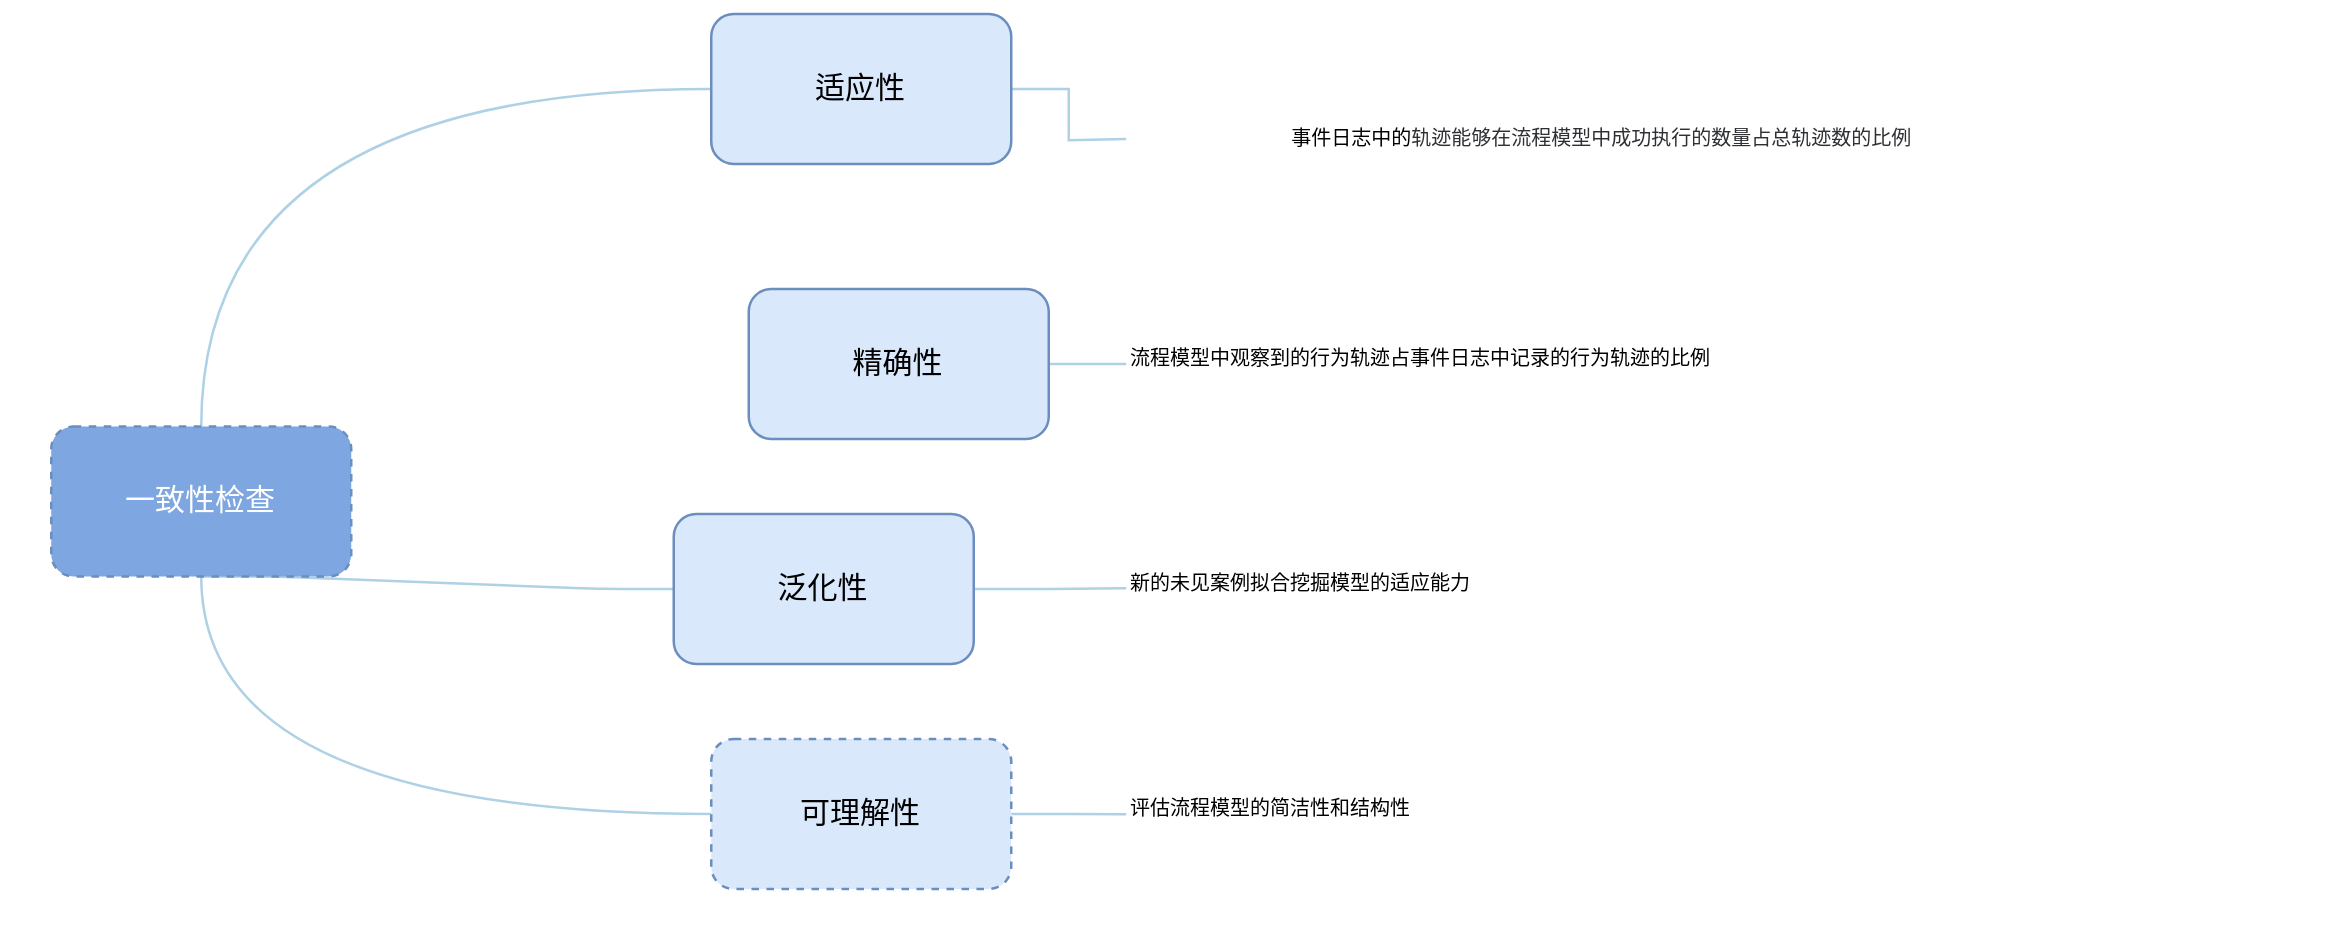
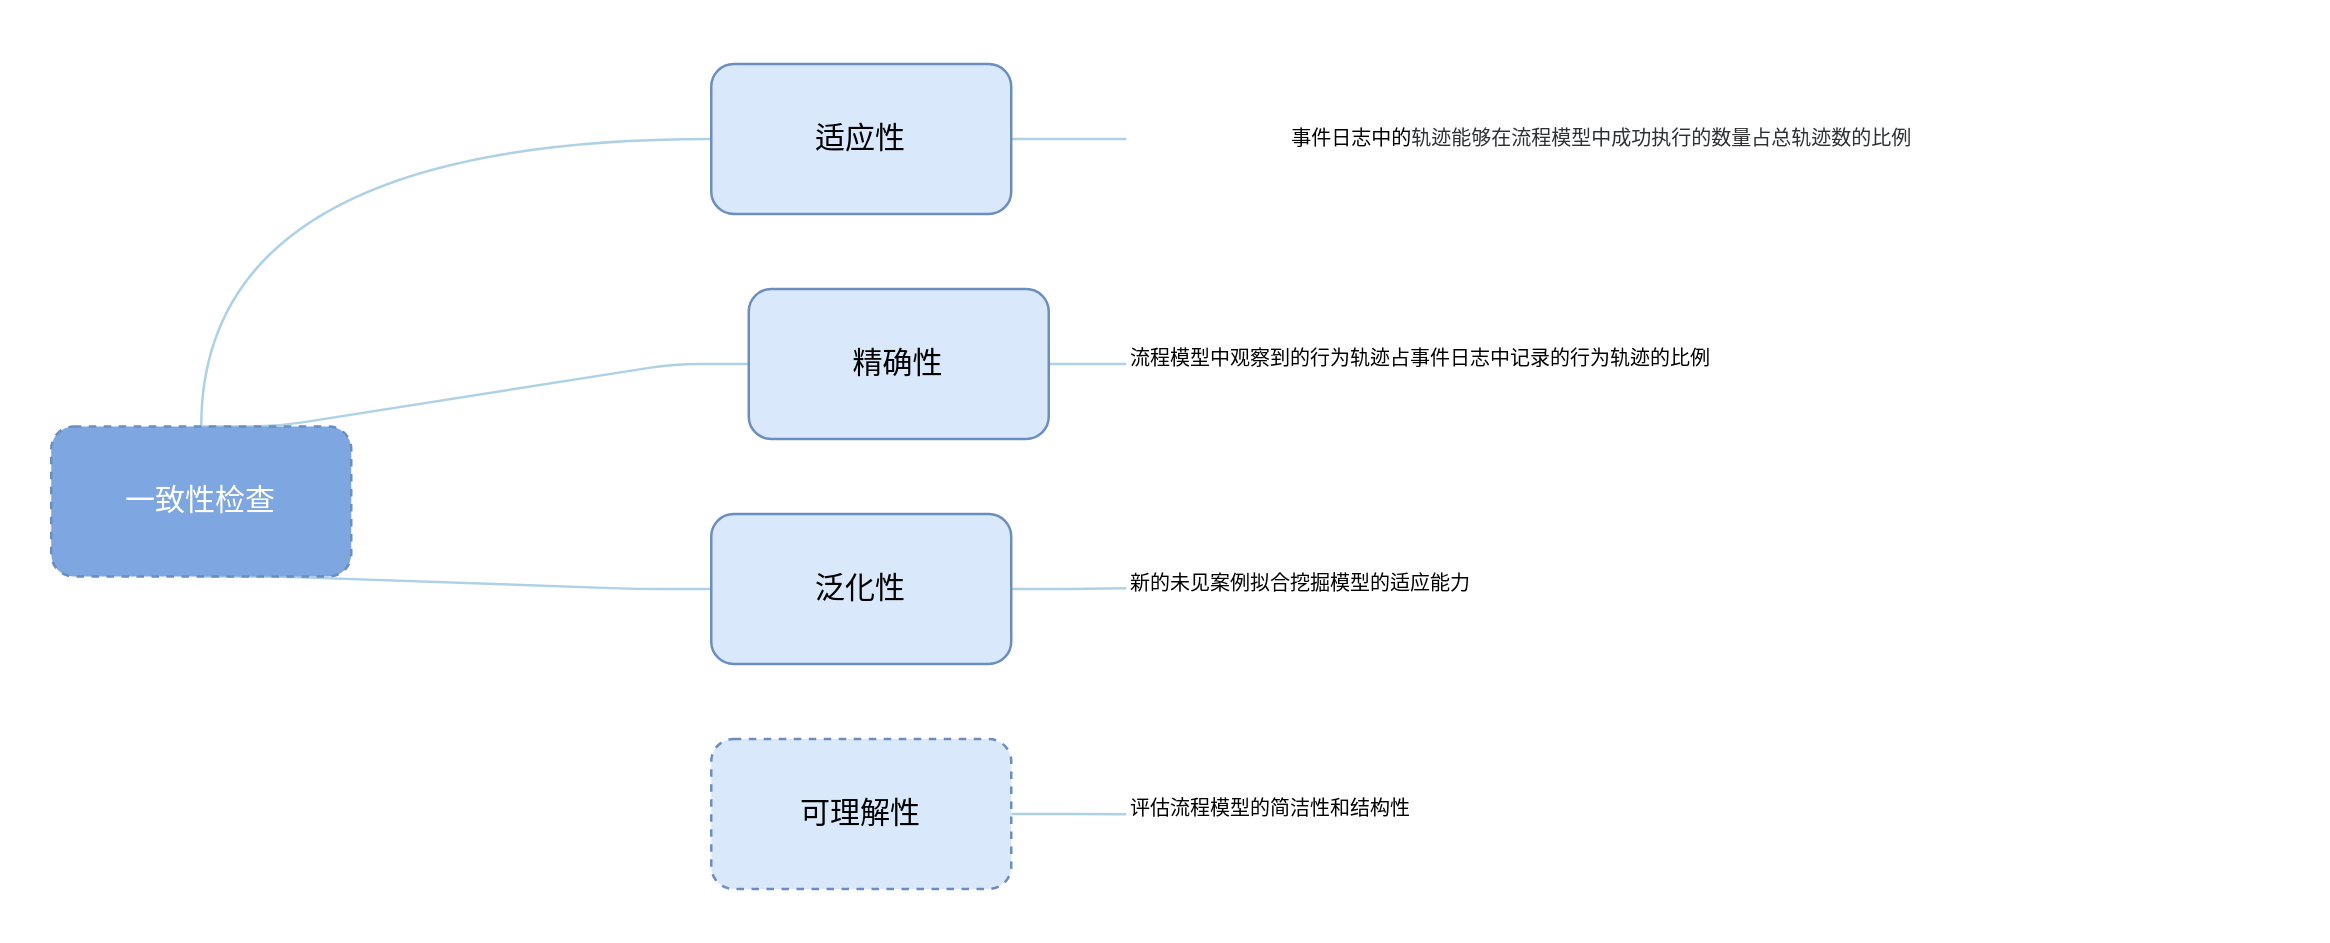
  <mxCell id="0" />
  <mxCell id="1" parent="0" />
  <mxCell id="2" style="orthogonalLoop=1;jettySize=auto;html=1;exitX=0.5;exitY=0;exitDx=0;exitDy=0;entryX=0;entryY=0.5;entryDx=0;entryDy=0;edgeStyle=orthogonalEdgeStyle;curved=1;strokeColor=#AED1E5;endArrow=none;endFill=0;" edge="1" parent="1" source="6" target="14"><mxGeometry relative="1" as="geometry" /></mxCell>
+ <mxCell id="3" style="edgeStyle=entityRelationEdgeStyle;orthogonalLoop=1;jettySize=auto;html=1;exitX=0.5;exitY=0;exitDx=0;exitDy=0;strokeColor=#aed1e5;fillColor=#1ba1e2;endArrow=none;endFill=0;" edge="1" parent="1" source="6" target="8"><mxGeometry relative="1" as="geometry" /></mxCell>
  <mxCell id="4" style="edgeStyle=entityRelationEdgeStyle;orthogonalLoop=1;jettySize=auto;html=1;exitX=0.5;exitY=1;exitDx=0;exitDy=0;entryX=0;entryY=0.5;entryDx=0;entryDy=0;strokeColor=#AED1E5;endArrow=none;endFill=0;" edge="1" parent="1" source="6" target="10"><mxGeometry relative="1" as="geometry" /></mxCell>
- <mxCell id="5" style="edgeStyle=orthogonalEdgeStyle;orthogonalLoop=1;jettySize=auto;html=1;exitX=0.5;exitY=1;exitDx=0;exitDy=0;entryX=0;entryY=0.5;entryDx=0;entryDy=0;curved=1;endArrow=none;endFill=0;strokeColor=#AED1E5;" edge="1" parent="1" source="6" target="12"><mxGeometry relative="1" as="geometry" /></mxCell>
  <mxCell id="6" value="&lt;font color=&quot;#ffffff&quot;&gt;一致性检查&lt;/font&gt;" style="rounded=1;whiteSpace=wrap;html=1;fillColor=#7EA6E0;strokeColor=#6c8ebf;dashed=1;" vertex="1" parent="1"><mxGeometry x="20" y="170" width="120" height="60" as="geometry" /></mxCell>
  <mxCell id="7" style="edgeStyle=orthogonalEdgeStyle;rounded=0;orthogonalLoop=1;jettySize=auto;html=1;exitX=1;exitY=0.5;exitDx=0;exitDy=0;strokeColor=#AED1E5;endArrow=none;endFill=0;" edge="1" parent="1" source="8"><mxGeometry relative="1" as="geometry"><mxPoint x="450" y="145" as="targetPoint" /></mxGeometry></mxCell>
  <mxCell id="8" value="精确性" style="rounded=1;whiteSpace=wrap;html=1;fillColor=#dae8fc;strokeColor=#6c8ebf;" vertex="1" parent="1"><mxGeometry x="299" y="115" width="120" height="60" as="geometry" /></mxCell>
  <mxCell id="9" style="edgeStyle=orthogonalEdgeStyle;rounded=0;orthogonalLoop=1;jettySize=auto;html=1;exitX=1;exitY=0.5;exitDx=0;exitDy=0;strokeColor=#AED1E5;endArrow=none;endFill=0;" edge="1" parent="1" source="10"><mxGeometry relative="1" as="geometry"><mxPoint x="450" y="234.724" as="targetPoint" /></mxGeometry></mxCell>
- <mxCell id="10" value="泛化性" style="rounded=1;whiteSpace=wrap;html=1;fillColor=#dae8fc;strokeColor=#6c8ebf;" vertex="1" parent="1"><mxGeometry x="269" y="205" width="120" height="60" as="geometry" /></mxCell>
+ <mxCell id="10" value="泛化性" style="rounded=1;whiteSpace=wrap;html=1;fillColor=#dae8fc;strokeColor=#6c8ebf;" vertex="1" parent="1"><mxGeometry x="284" y="205" width="120" height="60" as="geometry" /></mxCell>
  <mxCell id="11" style="edgeStyle=orthogonalEdgeStyle;rounded=0;orthogonalLoop=1;jettySize=auto;html=1;exitX=1;exitY=0.5;exitDx=0;exitDy=0;strokeColor=#AED1E5;endArrow=none;endFill=0;" edge="1" parent="1" source="12"><mxGeometry relative="1" as="geometry"><mxPoint x="450" y="325.069" as="targetPoint" /></mxGeometry></mxCell>
  <mxCell id="12" value="可理解性" style="rounded=1;whiteSpace=wrap;html=1;fillColor=#dae8fc;strokeColor=#6c8ebf;dashed=1;" vertex="1" parent="1"><mxGeometry x="284" y="295" width="120" height="60" as="geometry" /></mxCell>
  <mxCell id="13" style="edgeStyle=orthogonalEdgeStyle;rounded=0;orthogonalLoop=1;jettySize=auto;html=1;exitX=1;exitY=0.5;exitDx=0;exitDy=0;strokeColor=#AED1E5;endArrow=none;endFill=0;" edge="1" parent="1" source="14"><mxGeometry relative="1" as="geometry"><mxPoint x="450" y="55" as="targetPoint" /></mxGeometry></mxCell>
- <mxCell id="14" value="适应性" style="rounded=1;whiteSpace=wrap;html=1;fillColor=#dae8fc;strokeColor=#6c8ebf;" vertex="1" parent="1"><mxGeometry x="284" y="5" width="120" height="60" as="geometry" /></mxCell>
+ <mxCell id="14" value="适应性" style="rounded=1;whiteSpace=wrap;html=1;fillColor=#dae8fc;strokeColor=#6c8ebf;" vertex="1" parent="1"><mxGeometry x="284" y="25" width="120" height="60" as="geometry" /></mxCell>
  <mxCell id="15" value="&lt;p style=&quot;line-height: 240%;&quot;&gt;&lt;font style=&quot;font-size: 8px;&quot;&gt;事件日志中的&lt;span style=&quot;line-height: 150%; color: rgb(46, 48, 51); background: white;&quot;&gt;轨迹能够&lt;/span&gt;&lt;span style=&quot;line-height: 150%; color: rgb(46, 48, 51);&quot;&gt;在流程模型中&lt;/span&gt;&lt;span style=&quot;line-height: 150%; color: rgb(46, 48, 51); background: white;&quot;&gt;成功&lt;/span&gt;&lt;span style=&quot;line-height: 150%; color: rgb(46, 48, 51);&quot;&gt;执行的&lt;/span&gt;&lt;span style=&quot;line-height: 150%; color: rgb(46, 48, 51); background: white;&quot;&gt;数量占总轨迹数的&lt;/span&gt;&lt;span style=&quot;line-height: 150%; color: rgb(46, 48, 51);&quot;&gt;比例&lt;/span&gt;&lt;/font&gt;&lt;/p&gt;" style="text;html=1;align=center;verticalAlign=middle;resizable=0;points=[];autosize=1;strokeColor=none;fillColor=none;labelPosition=center;verticalLabelPosition=middle;fontFamily=Lucida Console;" vertex="1" parent="1"><mxGeometry x="440" y="20" width="400" height="70" as="geometry" /></mxCell>
  <mxCell id="16" value="&lt;font style=&quot;font-size: 8px;&quot;&gt;流程模型中观察到的行为轨迹占事件日志中记录的行为轨迹的比例&lt;/font&gt;" style="text;whiteSpace=wrap;html=1;" vertex="1" parent="1"><mxGeometry x="450" y="127.5" width="460" height="35" as="geometry" /></mxCell>
  <mxCell id="17" value="&lt;font style=&quot;font-size: 8px;&quot;&gt;新的未见案例拟合挖掘模型的适应能力&lt;/font&gt;" style="text;whiteSpace=wrap;html=1;" vertex="1" parent="1"><mxGeometry x="450" y="217.5" width="460" height="35" as="geometry" /></mxCell>
  <mxCell id="18" value="&lt;font style=&quot;font-size: 8px;&quot;&gt;评估流程模型的简洁性和结构性&lt;/font&gt;" style="text;whiteSpace=wrap;html=1;" vertex="1" parent="1"><mxGeometry x="450" y="307.5" width="460" height="35" as="geometry" /></mxCell>
